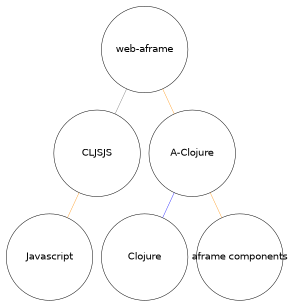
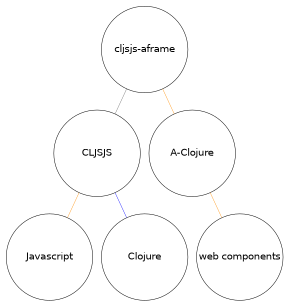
  graph {
    splines=true
    node [color=black fillcolor=white fixedsize=true fontcolor=black fontname=helvetica fontsize=20 shape=circle style="filled,solid"]
    edge [color=darkorange penwidth=0.75]
-   n1 [label="web-aframe" width=2.5]
+   n1 [label="cljsjs-aframe" width=2.5]
    n2 [label=CLJSJS width=2.5]
    n3 [label="A-Clojure" width=2.5]
    n4 [label=Clojure width=2.5]
    n5 [label=Javascript width=2.5]
-   n6 [label="aframe components" width=2.5]
+   n6 [label="web components" width=2.5]
    n1 -- n2 [color=gray40]
    n1 -- n3
-   n3 -- n4 [color=blue]
+   n2 -- n4 [color=blue]
    n2 -- n5
    n3 -- n6
  }
